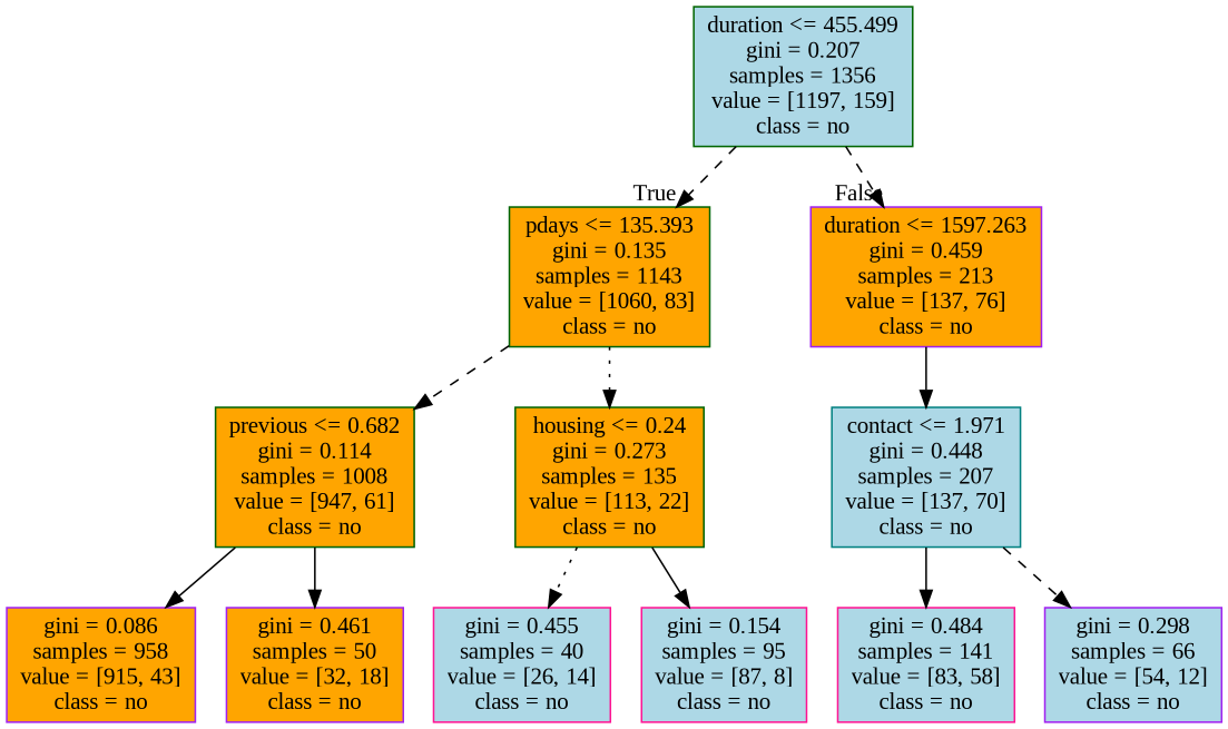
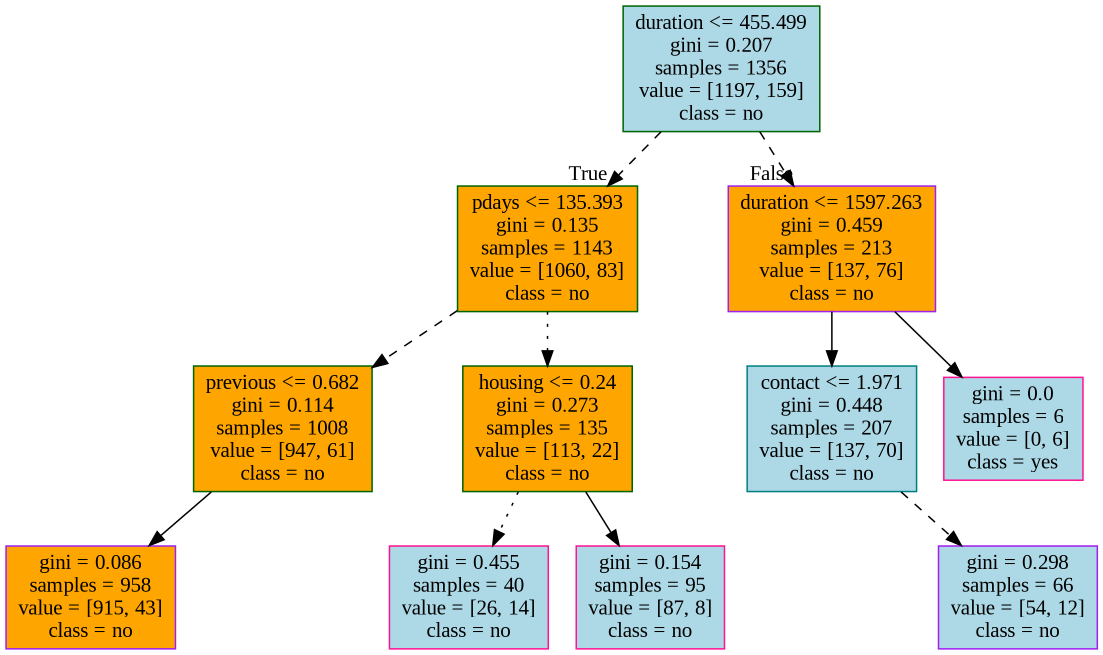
  digraph {
    fontname="Liberation Serif"
    node [color=darkgreen fillcolor=lightblue fontname="Liberation Serif" shape=box style=filled]
    edge [fontname="Liberation Serif" style=solid]
    n1 [label="duration <= 455.499\ngini = 0.207\nsamples = 1356\nvalue = [1197, 159]\nclass = no"]
    n2 [fillcolor=orange label="pdays <= 135.393\ngini = 0.135\nsamples = 1143\nvalue = [1060, 83]\nclass = no"]
    n3 [color=purple fillcolor=orange label="duration <= 1597.263\ngini = 0.459\nsamples = 213\nvalue = [137, 76]\nclass = no"]
    n4 [fillcolor=orange label="previous <= 0.682\ngini = 0.114\nsamples = 1008\nvalue = [947, 61]\nclass = no"]
    n5 [fillcolor=orange label="housing <= 0.24\ngini = 0.273\nsamples = 135\nvalue = [113, 22]\nclass = no"]
    n6 [color=teal label="contact <= 1.971\ngini = 0.448\nsamples = 207\nvalue = [137, 70]\nclass = no"]
+   n7 [color=deeppink label="gini = 0.0\nsamples = 6\nvalue = [0, 6]\nclass = yes"]
    n8 [color=purple fillcolor=orange label="gini = 0.086\nsamples = 958\nvalue = [915, 43]\nclass = no"]
-   n9 [color=purple fillcolor=orange label="gini = 0.461\nsamples = 50\nvalue = [32, 18]\nclass = no"]
    n10 [color=deeppink label="gini = 0.455\nsamples = 40\nvalue = [26, 14]\nclass = no"]
    n11 [color=deeppink label="gini = 0.154\nsamples = 95\nvalue = [87, 8]\nclass = no"]
-   n12 [color=deeppink label="gini = 0.484\nsamples = 141\nvalue = [83, 58]\nclass = no"]
    n13 [color=purple label="gini = 0.298\nsamples = 66\nvalue = [54, 12]\nclass = no"]
    n1 -> n2 [headlabel=True labelangle=45 labeldistance=2.5 style=dashed]
    n1 -> n3 [headlabel=False labelangle=-45 labeldistance=2.5 style=dashed]
    n2 -> n4 [style=dashed]
    n2 -> n5 [style=dotted]
    n3 -> n6
+   n3 -> n7
    n4 -> n8
-   n4 -> n9
    n5 -> n10 [style=dotted]
    n5 -> n11
-   n6 -> n12
    n6 -> n13 [style=dashed]
  }
